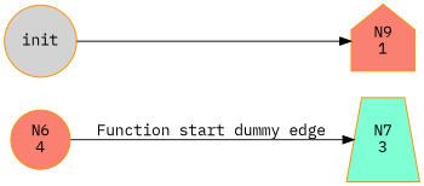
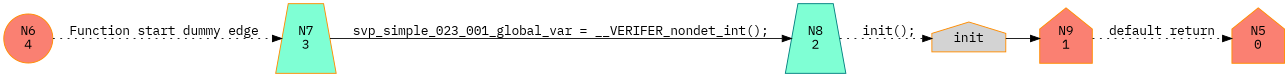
  digraph {
    fontname="IBM Plex Mono"
    rankdir=LR
    node [color=darkorange fillcolor=salmon fontname="IBM Plex Mono" shape=circle style=filled]
    edge [fontname="IBM Plex Mono" style=solid]
    n1 [label="N6\n4"]
    n2 [fillcolor=aquamarine label="N7\n3" shape=trapezium]
-   n4 [fillcolor=lightgrey label=init]
+   n3 [color=teal fillcolor=aquamarine label="N8\n2" shape=trapezium]
+   n4 [fillcolor=lightgrey label=init shape=house]
    n5 [label="N9\n1" shape=house]
-   n1 -> n2 [label="Function start dummy edge"]
+   n6 [label="N5\n0" shape=house]
+   n1 -> n2 [label="Function start dummy edge" style=dotted]
+   n2 -> n3 [label="svp_simple_023_001_global_var = __VERIFER_nondet_int();"]
+   n3 -> n4 [label="init();" style=dotted]
    n4 -> n5
+   n5 -> n6 [label="default return" style=dotted]
  }
